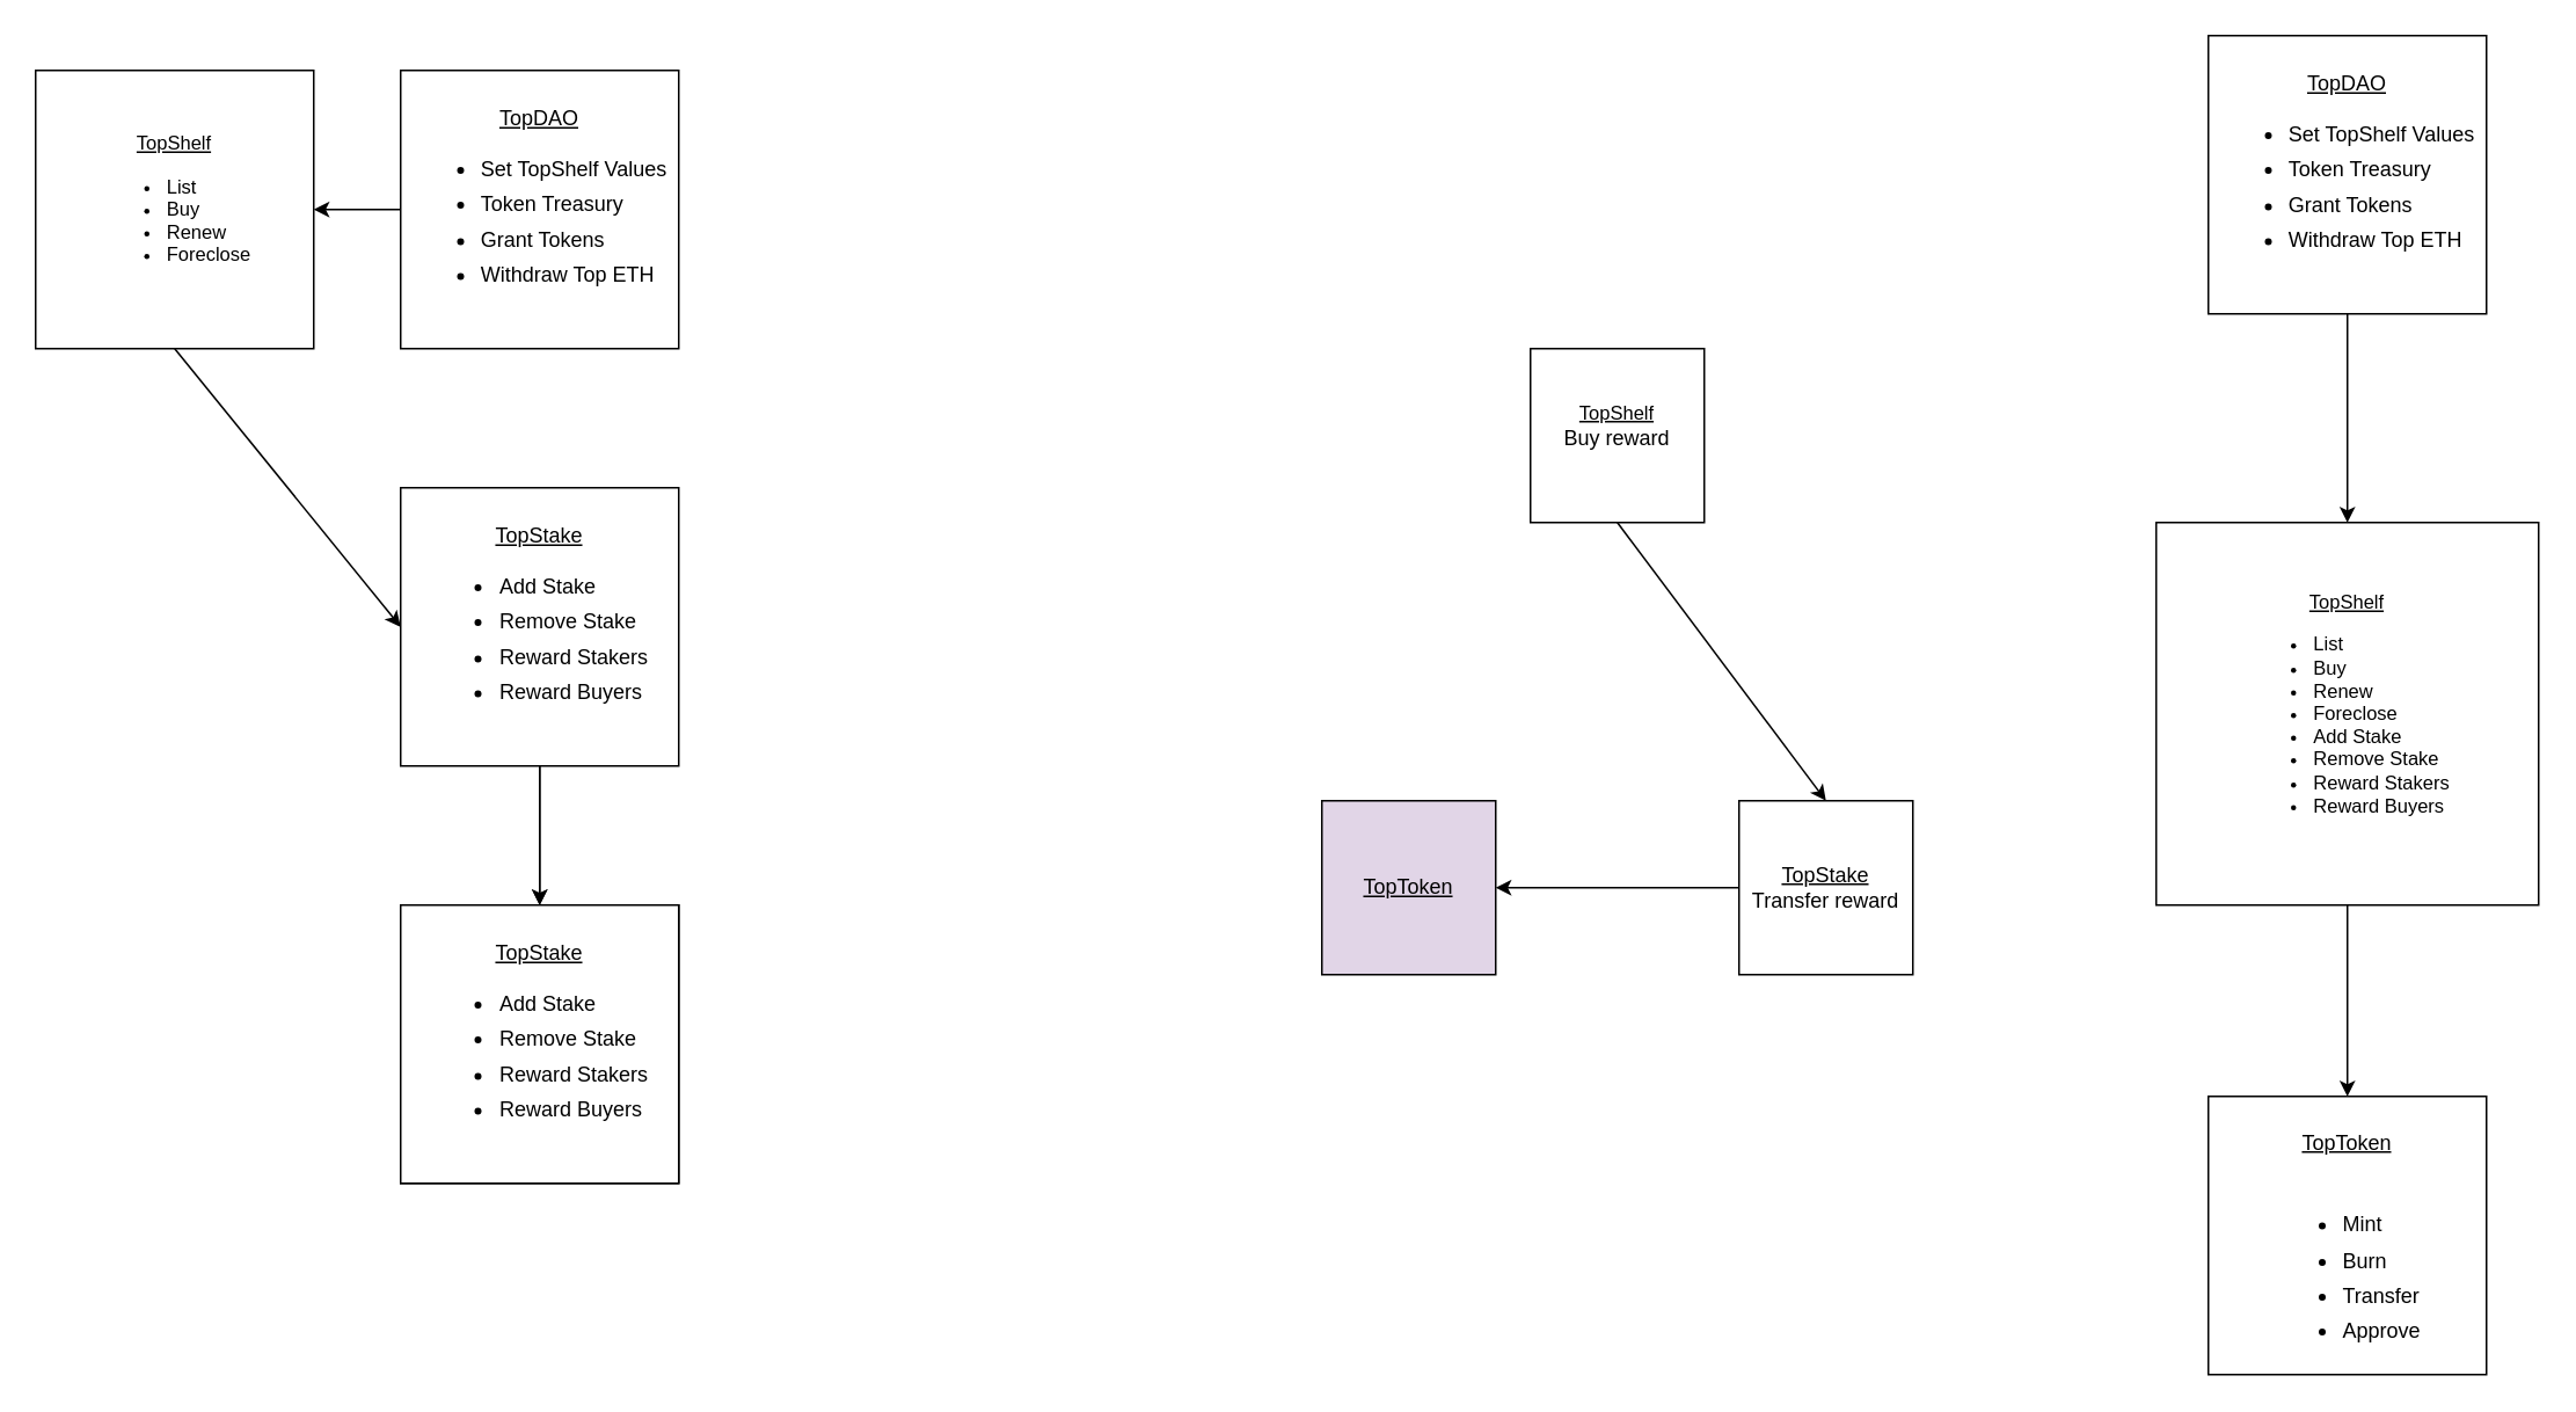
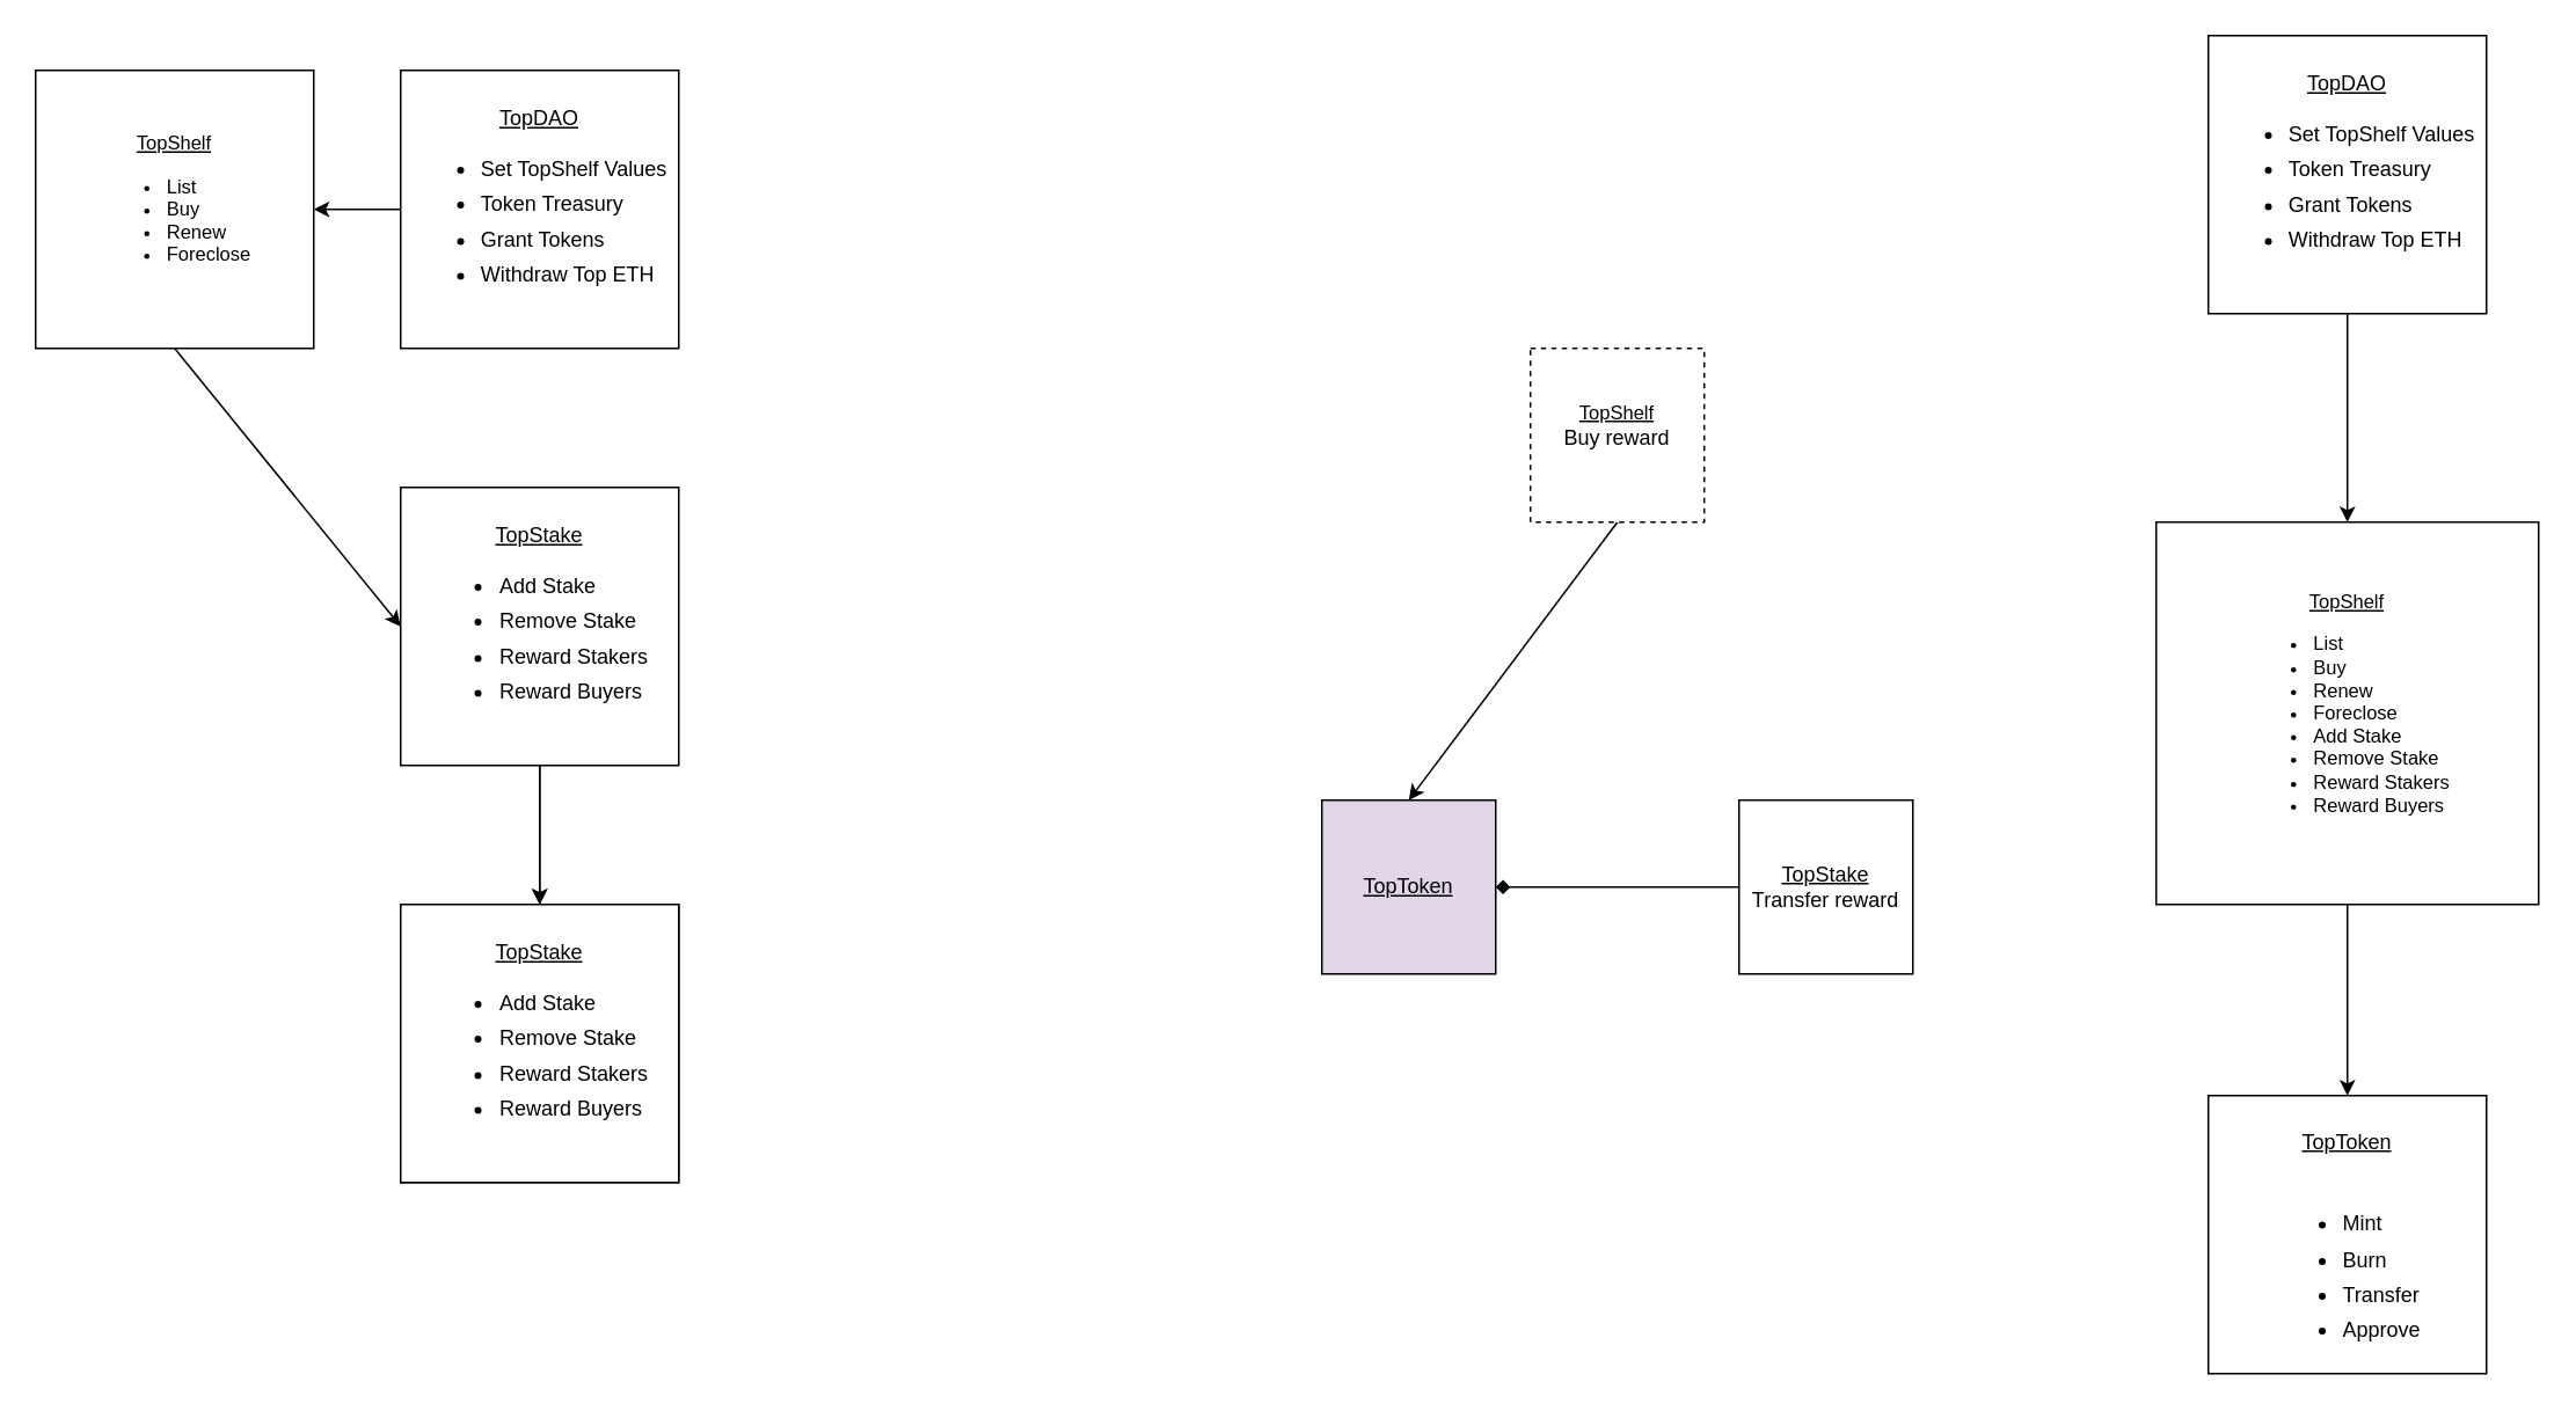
  <mxCell id="0" />
  <mxCell id="1" parent="0" />
  <mxCell id="2" value="" style="edgeStyle=none;html=1;entryX=0.5;entryY=0;entryDx=0;entryDy=0;" parent="1" source="4" target="9" edge="1"><mxGeometry relative="1" as="geometry"><Array as="points" /></mxGeometry></mxCell>
  <mxCell id="3" value="" style="edgeStyle=none;html=1;" edge="1" parent="1" source="4" target="16"><mxGeometry relative="1" as="geometry" /></mxCell>
  <mxCell id="4" value="&lt;u&gt;TopStake&lt;/u&gt;&lt;p style=&quot;line-height: 2.6&quot;&gt;&lt;/p&gt;&lt;ul&gt;&lt;li style=&quot;text-align: left ; padding: 3px 0px&quot;&gt;Add Stake&lt;/li&gt;&lt;li style=&quot;text-align: left ; padding: 3px 0px&quot;&gt;Remove Stake&lt;/li&gt;&lt;li style=&quot;text-align: left ; padding: 3px 0px&quot;&gt;Reward Stakers&lt;/li&gt;&lt;li style=&quot;text-align: left ; padding: 3px 0px&quot;&gt;Reward Buyers&lt;/li&gt;&lt;/ul&gt;" style="whiteSpace=wrap;html=1;aspect=fixed;" parent="1" vertex="1"><mxGeometry x="230" y="280" width="160" height="160" as="geometry" /></mxCell>
  <mxCell id="5" value="" style="edgeStyle=none;html=1;" parent="1" source="6" target="8" edge="1"><mxGeometry relative="1" as="geometry" /></mxCell>
  <mxCell id="6" value="&lt;u&gt;TopDAO&lt;/u&gt;&lt;p style=&quot;line-height: 2.6&quot;&gt;&lt;/p&gt;&lt;ul&gt;&lt;li style=&quot;text-align: left ; padding: 3px 0px&quot;&gt;Set TopShelf Values&lt;/li&gt;&lt;li style=&quot;text-align: left ; padding: 3px 0px&quot;&gt;Token Treasury&lt;/li&gt;&lt;li style=&quot;text-align: left ; padding: 3px 0px&quot;&gt;Grant Tokens&lt;/li&gt;&lt;li style=&quot;text-align: left ; padding: 3px 0px&quot;&gt;Withdraw Top ETH&lt;/li&gt;&lt;/ul&gt;" style="whiteSpace=wrap;html=1;aspect=fixed;" parent="1" vertex="1"><mxGeometry x="230" y="40" width="160" height="160" as="geometry" /></mxCell>
  <mxCell id="7" value="" style="edgeStyle=none;html=1;exitX=0.5;exitY=1;exitDx=0;exitDy=0;entryX=0;entryY=0.5;entryDx=0;entryDy=0;" parent="1" source="8" target="4" edge="1"><mxGeometry relative="1" as="geometry" /></mxCell>
  <mxCell id="8" value="&lt;font style=&quot;font-size: 11px&quot;&gt;&lt;u&gt;TopShelf&lt;/u&gt;&lt;/font&gt;&lt;p style=&quot;line-height: 2.6 ; font-size: 11px&quot;&gt;&lt;/p&gt;&lt;ul style=&quot;font-size: 11px&quot;&gt;&lt;li style=&quot;text-align: left&quot;&gt;&lt;font style=&quot;font-size: 11px&quot;&gt;List&lt;/font&gt;&lt;/li&gt;&lt;li style=&quot;text-align: left&quot;&gt;&lt;font style=&quot;font-size: 11px&quot;&gt;Buy&lt;/font&gt;&lt;/li&gt;&lt;li style=&quot;text-align: left&quot;&gt;Renew&lt;/li&gt;&lt;li style=&quot;text-align: left&quot;&gt;&lt;font style=&quot;font-size: 11px&quot;&gt;Foreclose&lt;/font&gt;&lt;/li&gt;&lt;/ul&gt;&lt;p&gt;&lt;/p&gt;" style="whiteSpace=wrap;html=1;aspect=fixed;" parent="1" vertex="1"><mxGeometry x="20" y="40" width="160" height="160" as="geometry" /></mxCell>
  <mxCell id="9" value="&lt;u style=&quot;line-height: 4.1&quot;&gt;TopToken&lt;/u&gt;&lt;p style=&quot;line-height: 2.6&quot;&gt;&lt;/p&gt;&lt;ul&gt;&lt;li style=&quot;text-align: left ; padding: 3px 0px&quot;&gt;Mint&lt;/li&gt;&lt;li style=&quot;text-align: left ; padding: 3px 0px&quot;&gt;Burn&lt;/li&gt;&lt;li style=&quot;text-align: left ; padding: 3px 0px&quot;&gt;Transfer&lt;/li&gt;&lt;li style=&quot;text-align: left ; padding: 3px 0px&quot;&gt;Approve&lt;/li&gt;&lt;/ul&gt;" style="whiteSpace=wrap;html=1;aspect=fixed;" parent="1" vertex="1"><mxGeometry x="230" y="520" width="160" height="160" as="geometry" /></mxCell>
- <mxCell id="10" value="" style="edgeStyle=none;html=1;entryX=1;entryY=0.5;entryDx=0;entryDy=0;" parent="1" source="11" target="15" edge="1"><mxGeometry relative="1" as="geometry"><Array as="points" /></mxGeometry></mxCell>
+ <mxCell id="10" value="" style="edgeStyle=none;html=1;entryX=1;entryY=0.5;entryDx=0;entryDy=0;endArrow=diamond;" parent="1" source="11" target="15" edge="1"><mxGeometry relative="1" as="geometry"><Array as="points" /></mxGeometry></mxCell>
  <mxCell id="11" value="&lt;u&gt;TopStake&lt;/u&gt;&lt;br&gt;Transfer reward" style="whiteSpace=wrap;html=1;aspect=fixed;" parent="1" vertex="1"><mxGeometry x="1000" y="460" width="100" height="100" as="geometry" /></mxCell>
- <mxCell id="12" value="" style="edgeStyle=none;html=1;exitX=0.5;exitY=1;exitDx=0;exitDy=0;entryX=0.5;entryY=0;entryDx=0;entryDy=0;" parent="1" source="14" target="11" edge="1"><mxGeometry relative="1" as="geometry" /></mxCell>
- <mxCell id="14" value="&lt;span style=&quot;font-size: 11px&quot;&gt;&lt;u&gt;TopShelf&lt;br&gt;&lt;/u&gt;&lt;/span&gt;Buy reward&lt;br&gt;&lt;p&gt;&lt;/p&gt;" style="whiteSpace=wrap;html=1;aspect=fixed;" parent="1" vertex="1"><mxGeometry x="880" y="200" width="100" height="100" as="geometry" /></mxCell>
+ <mxCell id="13" style="edgeStyle=none;html=1;entryX=0.5;entryY=0;entryDx=0;entryDy=0;exitX=0.5;exitY=1;exitDx=0;exitDy=0;" parent="1" source="14" target="15" edge="1"><mxGeometry relative="1" as="geometry" /></mxCell>
+ <mxCell id="14" value="&lt;span style=&quot;font-size: 11px&quot;&gt;&lt;u&gt;TopShelf&lt;br&gt;&lt;/u&gt;&lt;/span&gt;Buy reward&lt;br&gt;&lt;p&gt;&lt;/p&gt;" style="whiteSpace=wrap;html=1;aspect=fixed;dashed=1;" parent="1" vertex="1"><mxGeometry x="880" y="200" width="100" height="100" as="geometry" /></mxCell>
  <mxCell id="15" value="&lt;u style=&quot;line-height: 4.1&quot;&gt;TopToken&lt;br&gt;&lt;/u&gt;" style="whiteSpace=wrap;html=1;aspect=fixed;fillColor=#e1d5e7;" parent="1" vertex="1"><mxGeometry x="760" y="460" width="100" height="100" as="geometry" /></mxCell>
  <mxCell id="16" value="&lt;u&gt;TopStake&lt;/u&gt;&lt;p style=&quot;line-height: 2.6&quot;&gt;&lt;/p&gt;&lt;ul&gt;&lt;li style=&quot;text-align: left ; padding: 3px 0px&quot;&gt;Add Stake&lt;/li&gt;&lt;li style=&quot;text-align: left ; padding: 3px 0px&quot;&gt;Remove Stake&lt;/li&gt;&lt;li style=&quot;text-align: left ; padding: 3px 0px&quot;&gt;Reward Stakers&lt;/li&gt;&lt;li style=&quot;text-align: left ; padding: 3px 0px&quot;&gt;Reward Buyers&lt;/li&gt;&lt;/ul&gt;" style="whiteSpace=wrap;html=1;aspect=fixed;" vertex="1" parent="1"><mxGeometry x="230" y="520" width="160" height="160" as="geometry" /></mxCell>
  <mxCell id="17" value="" style="edgeStyle=none;html=1;" edge="1" parent="1" source="18" target="20"><mxGeometry relative="1" as="geometry" /></mxCell>
  <mxCell id="18" value="&lt;u&gt;TopDAO&lt;/u&gt;&lt;p style=&quot;line-height: 2.6&quot;&gt;&lt;/p&gt;&lt;ul&gt;&lt;li style=&quot;text-align: left ; padding: 3px 0px&quot;&gt;Set TopShelf Values&lt;/li&gt;&lt;li style=&quot;text-align: left ; padding: 3px 0px&quot;&gt;Token Treasury&lt;/li&gt;&lt;li style=&quot;text-align: left ; padding: 3px 0px&quot;&gt;Grant Tokens&lt;/li&gt;&lt;li style=&quot;text-align: left ; padding: 3px 0px&quot;&gt;Withdraw Top ETH&lt;/li&gt;&lt;/ul&gt;" style="whiteSpace=wrap;html=1;aspect=fixed;" vertex="1" parent="1"><mxGeometry x="1270" y="20" width="160" height="160" as="geometry" /></mxCell>
  <mxCell id="19" value="" style="edgeStyle=none;html=1;exitX=0.5;exitY=1;exitDx=0;exitDy=0;entryX=0.5;entryY=0;entryDx=0;entryDy=0;" edge="1" parent="1" source="20" target="21"><mxGeometry relative="1" as="geometry"><mxPoint x="1320" y="620" as="targetPoint" /></mxGeometry></mxCell>
  <mxCell id="20" value="&lt;font style=&quot;font-size: 11px&quot;&gt;&lt;u&gt;TopShelf&lt;/u&gt;&lt;/font&gt;&lt;p style=&quot;line-height: 2.6 ; font-size: 11px&quot;&gt;&lt;/p&gt;&lt;ul style=&quot;font-size: 11px&quot;&gt;&lt;li style=&quot;text-align: left&quot;&gt;&lt;font style=&quot;font-size: 11px&quot;&gt;List&lt;/font&gt;&lt;/li&gt;&lt;li style=&quot;text-align: left&quot;&gt;&lt;font style=&quot;font-size: 11px&quot;&gt;Buy&lt;/font&gt;&lt;/li&gt;&lt;li style=&quot;text-align: left&quot;&gt;Renew&lt;/li&gt;&lt;li style=&quot;text-align: left&quot;&gt;&lt;font style=&quot;font-size: 11px&quot;&gt;Foreclose&lt;/font&gt;&lt;/li&gt;&lt;li style=&quot;text-align: left&quot;&gt;Add Stake&lt;/li&gt;&lt;li style=&quot;text-align: left&quot;&gt;Remove Stake&lt;/li&gt;&lt;li style=&quot;text-align: left&quot;&gt;Reward Stakers&lt;/li&gt;&lt;li style=&quot;text-align: left&quot;&gt;Reward Buyers&lt;/li&gt;&lt;/ul&gt;&lt;p&gt;&lt;/p&gt;" style="whiteSpace=wrap;html=1;aspect=fixed;" vertex="1" parent="1"><mxGeometry x="1240" y="300" width="220" height="220" as="geometry" /></mxCell>
  <mxCell id="21" value="&lt;u style=&quot;line-height: 4.1&quot;&gt;TopToken&lt;/u&gt;&lt;p style=&quot;line-height: 2.6&quot;&gt;&lt;/p&gt;&lt;ul&gt;&lt;li style=&quot;text-align: left ; padding: 3px 0px&quot;&gt;Mint&lt;/li&gt;&lt;li style=&quot;text-align: left ; padding: 3px 0px&quot;&gt;Burn&lt;/li&gt;&lt;li style=&quot;text-align: left ; padding: 3px 0px&quot;&gt;Transfer&lt;/li&gt;&lt;li style=&quot;text-align: left ; padding: 3px 0px&quot;&gt;Approve&lt;/li&gt;&lt;/ul&gt;" style="whiteSpace=wrap;html=1;aspect=fixed;" vertex="1" parent="1"><mxGeometry x="1270" y="630" width="160" height="160" as="geometry" /></mxCell>
